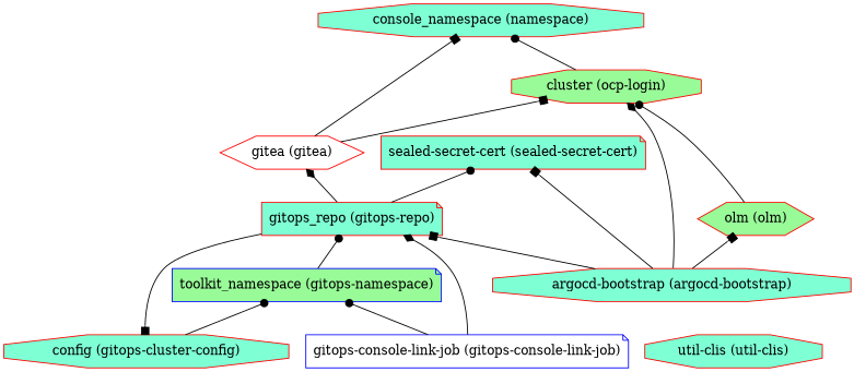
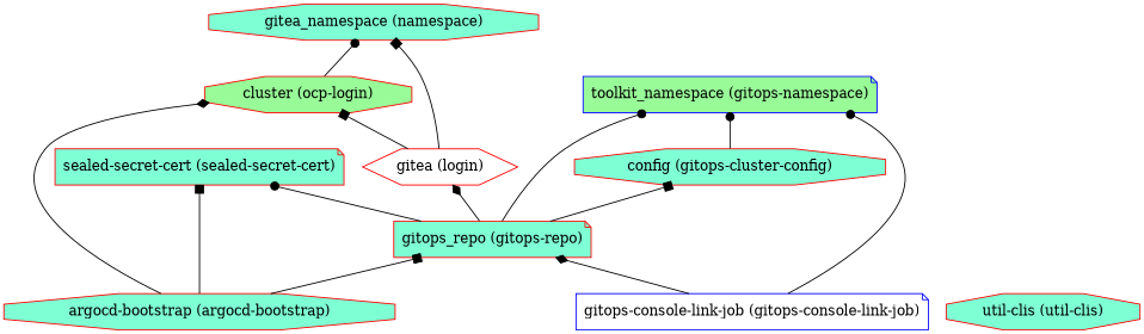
  digraph {
    rankdir=BT
    node [color=red fillcolor=aquamarine shape=octagon style=filled]
    edge [arrowhead=dot]
    "config (gitops-cluster-config)"
    "toolkit_namespace (gitops-namespace)" [color=blue fillcolor=palegreen shape=note]
    "gitops_repo (gitops-repo)" [shape=note]
    "sealed-secret-cert (sealed-secret-cert)" [shape=note]
-   "gitea (gitea)" [fillcolor=white shape=hexagon]
+   "gitea (gitea)" [fillcolor=white shape=hexagon label="gitea (login)"]
    "cluster (ocp-login)" [fillcolor=palegreen]
-   "gitea_namespace (namespace)" [label="console_namespace (namespace)"]
-   "olm (olm)" [fillcolor=palegreen shape=hexagon]
+   "gitea_namespace (namespace)"
    "argocd-bootstrap (argocd-bootstrap)"
    "gitops-console-link-job (gitops-console-link-job)" [color=blue fillcolor=white shape=note]
    "util-clis (util-clis)"
    "config (gitops-cluster-config)" -> "toolkit_namespace (gitops-namespace)"
-   "toolkit_namespace (gitops-namespace)" -> "gitops_repo (gitops-repo)"
+   "gitops_repo (gitops-repo)" -> "toolkit_namespace (gitops-namespace)"
    "gitops_repo (gitops-repo)" -> "config (gitops-cluster-config)" [arrowhead=box]
    "gitops_repo (gitops-repo)" -> "sealed-secret-cert (sealed-secret-cert)"
    "gitops_repo (gitops-repo)" -> "gitea (gitea)" [arrowhead=diamond]
    "gitea (gitea)" -> "cluster (ocp-login)" [arrowhead=box]
    "gitea (gitea)" -> "gitea_namespace (namespace)" [arrowhead=box]
    "cluster (ocp-login)" -> "gitea_namespace (namespace)"
-   "olm (olm)" -> "cluster (ocp-login)"
    "argocd-bootstrap (argocd-bootstrap)" -> "gitops_repo (gitops-repo)" [arrowhead=box]
    "argocd-bootstrap (argocd-bootstrap)" -> "sealed-secret-cert (sealed-secret-cert)" [arrowhead=box]
    "argocd-bootstrap (argocd-bootstrap)" -> "cluster (ocp-login)" [arrowhead=diamond]
-   "argocd-bootstrap (argocd-bootstrap)" -> "olm (olm)" [arrowhead=box]
    "gitops-console-link-job (gitops-console-link-job)" -> "toolkit_namespace (gitops-namespace)"
    "gitops-console-link-job (gitops-console-link-job)" -> "gitops_repo (gitops-repo)" [arrowhead=diamond]
  }
